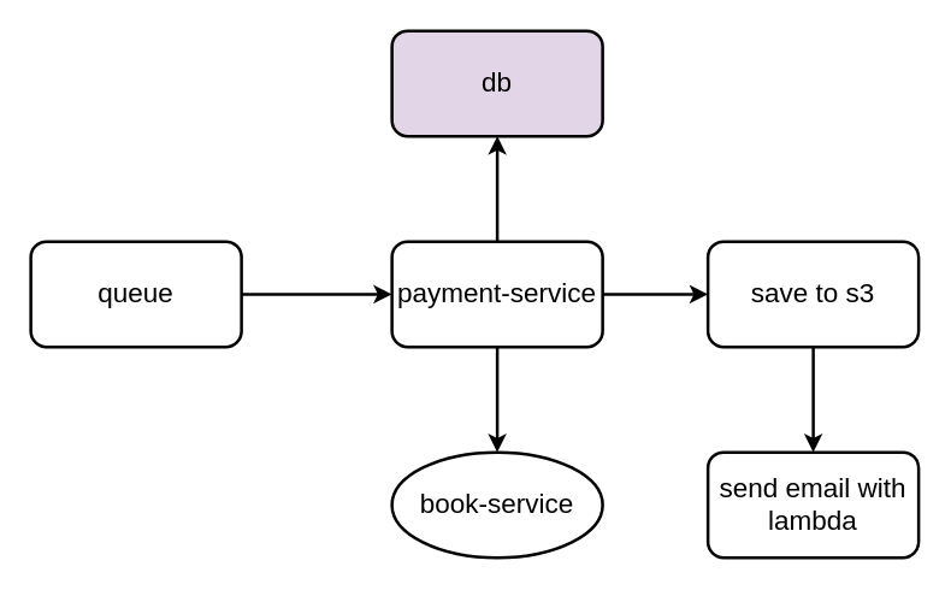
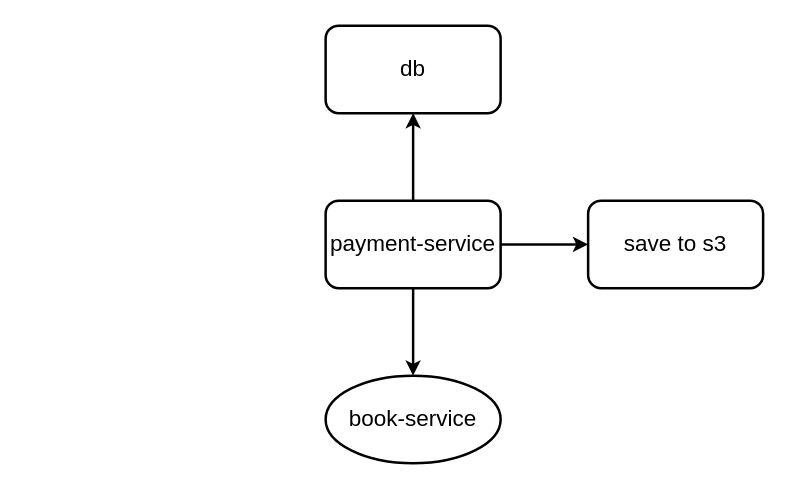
  <mxCell id="0" />
  <mxCell id="1" parent="0" />
- <mxCell id="2" style="edgeStyle=orthogonalEdgeStyle;rounded=0;orthogonalLoop=1;jettySize=auto;html=1;strokeWidth=2;" edge="1" parent="1" source="3" target="7"><mxGeometry relative="1" as="geometry" /></mxCell>
- <mxCell id="3" value="queue" style="rounded=1;whiteSpace=wrap;html=1;fontSize=18;strokeWidth=2;" vertex="1" parent="1"><mxGeometry x="20" y="160" width="140" height="70" as="geometry" /></mxCell>
  <mxCell id="4" style="edgeStyle=orthogonalEdgeStyle;rounded=0;orthogonalLoop=1;jettySize=auto;html=1;exitX=0.5;exitY=0;exitDx=0;exitDy=0;entryX=0.5;entryY=1;entryDx=0;entryDy=0;strokeWidth=2;" edge="1" parent="1" source="7" target="12"><mxGeometry relative="1" as="geometry" /></mxCell>
  <mxCell id="5" style="edgeStyle=orthogonalEdgeStyle;rounded=0;orthogonalLoop=1;jettySize=auto;html=1;exitX=1;exitY=0.5;exitDx=0;exitDy=0;entryX=0;entryY=0.5;entryDx=0;entryDy=0;strokeWidth=2;" edge="1" parent="1" source="7" target="10"><mxGeometry relative="1" as="geometry" /></mxCell>
  <mxCell id="6" style="edgeStyle=orthogonalEdgeStyle;rounded=0;orthogonalLoop=1;jettySize=auto;html=1;exitX=0.5;exitY=1;exitDx=0;exitDy=0;strokeWidth=2;" edge="1" parent="1" source="7" target="8"><mxGeometry relative="1" as="geometry" /></mxCell>
  <mxCell id="7" value="payment-service" style="rounded=1;whiteSpace=wrap;html=1;fontSize=18;strokeWidth=2;" vertex="1" parent="1"><mxGeometry x="260" y="160" width="140" height="70" as="geometry" /></mxCell>
  <mxCell id="8" value="book-service" style="ellipse;whiteSpace=wrap;html=1;fontSize=18;strokeWidth=2;" vertex="1" parent="1"><mxGeometry x="260" y="300" width="140" height="70" as="geometry" /></mxCell>
- <mxCell id="9" style="edgeStyle=orthogonalEdgeStyle;rounded=0;orthogonalLoop=1;jettySize=auto;html=1;exitX=0.5;exitY=1;exitDx=0;exitDy=0;entryX=0.5;entryY=0;entryDx=0;entryDy=0;strokeWidth=2;" edge="1" parent="1" source="10" target="11"><mxGeometry relative="1" as="geometry" /></mxCell>
  <mxCell id="10" value="save to s3" style="rounded=1;whiteSpace=wrap;html=1;fontSize=18;strokeWidth=2;" vertex="1" parent="1"><mxGeometry x="470" y="160" width="140" height="70" as="geometry" /></mxCell>
- <mxCell id="11" value="send email with lambda" style="rounded=1;whiteSpace=wrap;html=1;fontSize=18;strokeWidth=2;" vertex="1" parent="1"><mxGeometry x="470" y="300" width="140" height="70" as="geometry" /></mxCell>
- <mxCell id="12" value="db" style="rounded=1;whiteSpace=wrap;html=1;fontSize=18;strokeWidth=2;fillColor=#e1d5e7;" vertex="1" parent="1"><mxGeometry x="260" y="20" width="140" height="70" as="geometry" /></mxCell>
+ <mxCell id="12" value="db" style="rounded=1;whiteSpace=wrap;html=1;fontSize=18;strokeWidth=2;" vertex="1" parent="1"><mxGeometry x="260" y="20" width="140" height="70" as="geometry" /></mxCell>
